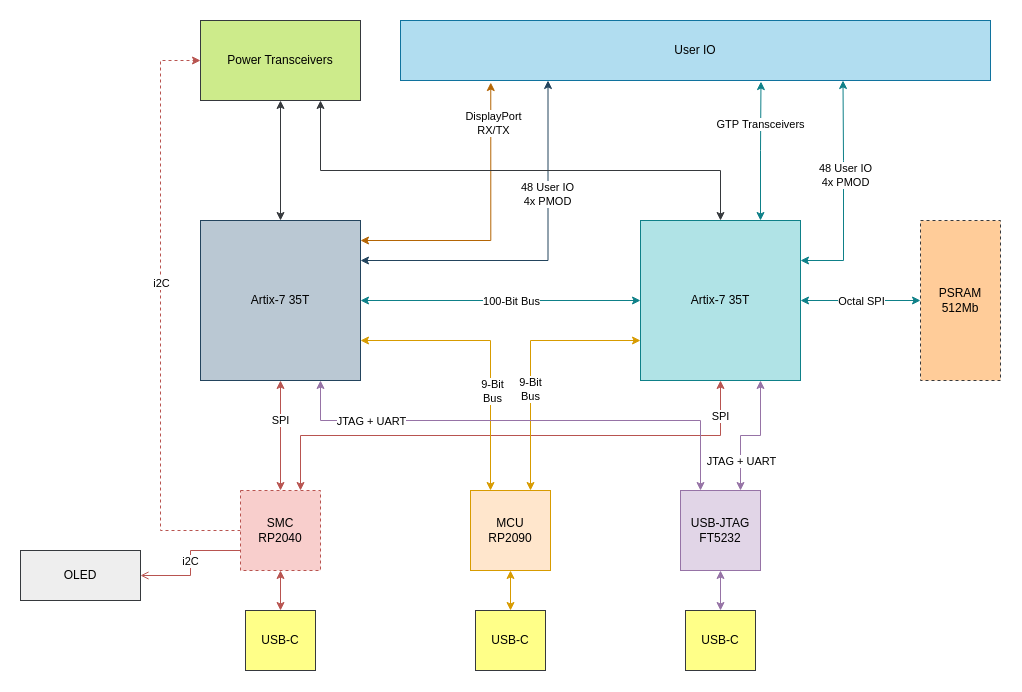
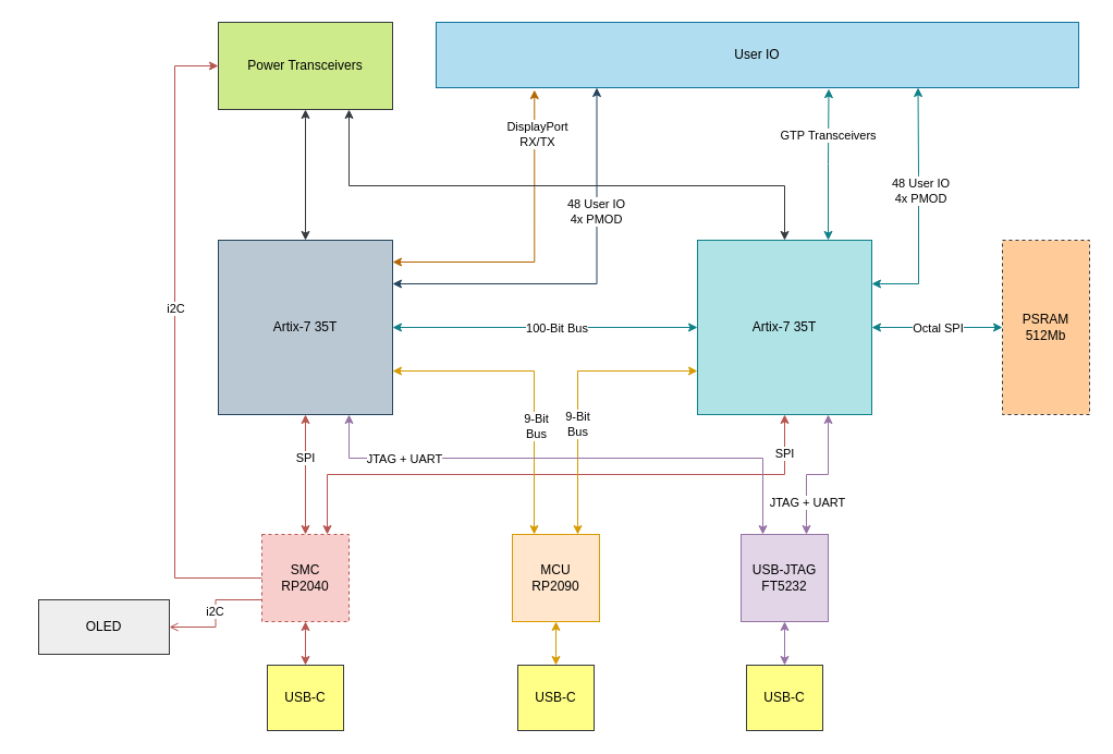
  <mxCell id="0" />
  <mxCell id="1" parent="0" />
  <mxCell id="2" style="edgeStyle=orthogonalEdgeStyle;rounded=0;orthogonalLoop=1;jettySize=auto;html=1;exitX=1;exitY=0.5;exitDx=0;exitDy=0;entryX=0;entryY=0.5;entryDx=0;entryDy=0;startArrow=classic;startFill=1;fillColor=#b0e3e6;strokeColor=#0e8088;" parent="1" source="8" target="15" edge="1"><mxGeometry relative="1" as="geometry" /></mxCell>
  <mxCell id="3" value="100-Bit Bus" style="edgeLabel;html=1;align=center;verticalAlign=middle;resizable=0;points=[];" parent="2" vertex="1" connectable="0"><mxGeometry x="0.13" y="2" relative="1" as="geometry"><mxPoint x="-8" y="2" as="offset" /></mxGeometry></mxCell>
  <mxCell id="4" style="edgeStyle=orthogonalEdgeStyle;rounded=0;orthogonalLoop=1;jettySize=auto;html=1;exitX=1;exitY=0.25;exitDx=0;exitDy=0;entryX=0.25;entryY=1;entryDx=0;entryDy=0;startArrow=classic;startFill=1;fillColor=#bac8d3;strokeColor=#23445d;" parent="1" source="8" target="46" edge="1"><mxGeometry relative="1" as="geometry" /></mxCell>
  <mxCell id="5" value="48 User IO&lt;br&gt;4x PMOD" style="edgeLabel;html=1;align=center;verticalAlign=middle;resizable=0;points=[];" parent="4" vertex="1" connectable="0"><mxGeometry x="0.383" y="1" relative="1" as="geometry"><mxPoint as="offset" /></mxGeometry></mxCell>
  <mxCell id="6" style="edgeStyle=orthogonalEdgeStyle;rounded=0;orthogonalLoop=1;jettySize=auto;html=1;entryX=0.153;entryY=1.034;entryDx=0;entryDy=0;entryPerimeter=0;startArrow=classic;startFill=1;strokeColor=#b46504;fillColor=#fad7ac;" parent="1" source="8" target="46" edge="1"><mxGeometry relative="1" as="geometry"><Array as="points"><mxPoint x="490" y="240" /></Array></mxGeometry></mxCell>
  <mxCell id="7" value="DisplayPort&lt;br&gt;RX/TX" style="edgeLabel;html=1;align=center;verticalAlign=middle;resizable=0;points=[];" parent="6" vertex="1" connectable="0"><mxGeometry x="0.718" y="-2" relative="1" as="geometry"><mxPoint as="offset" /></mxGeometry></mxCell>
  <mxCell id="8" value="Artix-7 35T" style="whiteSpace=wrap;html=1;aspect=fixed;fillColor=#bac8d3;strokeColor=#23445d;" parent="1" vertex="1"><mxGeometry x="200" y="220" width="160" height="160" as="geometry" /></mxCell>
  <mxCell id="9" style="edgeStyle=orthogonalEdgeStyle;rounded=0;orthogonalLoop=1;jettySize=auto;html=1;exitX=1;exitY=0.25;exitDx=0;exitDy=0;entryX=0.75;entryY=1;entryDx=0;entryDy=0;startArrow=classic;startFill=1;fillColor=#b0e3e6;strokeColor=#0e8088;" parent="1" source="15" target="46" edge="1"><mxGeometry relative="1" as="geometry"><Array as="points"><mxPoint x="843" y="260" /><mxPoint x="843" y="160" /></Array></mxGeometry></mxCell>
  <mxCell id="10" value="48 User IO&lt;br&gt;4x PMOD" style="edgeLabel;html=1;align=center;verticalAlign=middle;resizable=0;points=[];" parent="9" vertex="1" connectable="0"><mxGeometry x="0.159" y="-1" relative="1" as="geometry"><mxPoint as="offset" /></mxGeometry></mxCell>
  <mxCell id="11" style="edgeStyle=orthogonalEdgeStyle;rounded=0;orthogonalLoop=1;jettySize=auto;html=1;exitX=1;exitY=0.5;exitDx=0;exitDy=0;startArrow=classic;startFill=1;fillColor=#b0e3e6;strokeColor=#0e8088;" parent="1" source="15" target="19" edge="1"><mxGeometry relative="1" as="geometry" /></mxCell>
  <mxCell id="12" value="Octal SPI" style="edgeLabel;html=1;align=center;verticalAlign=middle;resizable=0;points=[];" parent="11" vertex="1" connectable="0"><mxGeometry x="-0.219" relative="1" as="geometry"><mxPoint x="13" as="offset" /></mxGeometry></mxCell>
  <mxCell id="13" style="edgeStyle=orthogonalEdgeStyle;rounded=0;orthogonalLoop=1;jettySize=auto;html=1;exitX=0.75;exitY=0;exitDx=0;exitDy=0;entryX=0.611;entryY=1.018;entryDx=0;entryDy=0;entryPerimeter=0;startArrow=classic;startFill=1;strokeColor=#0e8088;fillColor=#b0e3e6;" parent="1" source="15" target="46" edge="1"><mxGeometry relative="1" as="geometry" /></mxCell>
  <mxCell id="14" value="GTP&amp;nbsp;Transceivers" style="edgeLabel;html=1;align=center;verticalAlign=middle;resizable=0;points=[];" parent="13" vertex="1" connectable="0"><mxGeometry x="0.39" y="1" relative="1" as="geometry"><mxPoint as="offset" /></mxGeometry></mxCell>
  <mxCell id="15" value="Artix-7 35T" style="whiteSpace=wrap;html=1;aspect=fixed;fillColor=#b0e3e6;strokeColor=#0e8088;" parent="1" vertex="1"><mxGeometry x="640" y="220" width="160" height="160" as="geometry" /></mxCell>
  <mxCell id="16" style="edgeStyle=orthogonalEdgeStyle;rounded=0;orthogonalLoop=1;jettySize=auto;html=1;exitX=0.5;exitY=1;exitDx=0;exitDy=0;entryX=0.5;entryY=0;entryDx=0;entryDy=0;startArrow=classic;startFill=1;fillColor=#cdeb8b;strokeColor=#36393d;" parent="1" source="18" target="8" edge="1"><mxGeometry relative="1" as="geometry" /></mxCell>
  <mxCell id="17" style="edgeStyle=orthogonalEdgeStyle;rounded=0;orthogonalLoop=1;jettySize=auto;html=1;exitX=0.75;exitY=1;exitDx=0;exitDy=0;entryX=0.5;entryY=0;entryDx=0;entryDy=0;startArrow=classic;startFill=1;fillColor=#cdeb8b;strokeColor=#36393d;" parent="1" source="18" target="15" edge="1"><mxGeometry relative="1" as="geometry"><Array as="points"><mxPoint x="320" y="170" /><mxPoint x="720" y="170" /></Array></mxGeometry></mxCell>
  <mxCell id="18" value="Power Transceivers" style="rounded=0;whiteSpace=wrap;html=1;fillColor=#cdeb8b;strokeColor=#36393d;" parent="1" vertex="1"><mxGeometry x="200" y="20" width="160" height="80" as="geometry" /></mxCell>
  <mxCell id="19" value="PSRAM&lt;br&gt;512Mb" style="rounded=0;whiteSpace=wrap;html=1;fillColor=#ffcc99;strokeColor=#36393d;dashed=1;" parent="1" vertex="1"><mxGeometry x="920" y="220" width="80" height="160" as="geometry" /></mxCell>
- <mxCell id="20" style="edgeStyle=orthogonalEdgeStyle;rounded=0;orthogonalLoop=1;jettySize=auto;html=1;exitX=0;exitY=0.5;exitDx=0;exitDy=0;entryX=0;entryY=0.5;entryDx=0;entryDy=0;fillColor=#f8cecc;strokeColor=#b85450;dashed=1;" parent="1" source="29" target="18" edge="1"><mxGeometry relative="1" as="geometry"><Array as="points"><mxPoint x="160" y="530" /><mxPoint x="160" y="60" /></Array></mxGeometry></mxCell>
+ <mxCell id="20" style="edgeStyle=orthogonalEdgeStyle;rounded=0;orthogonalLoop=1;jettySize=auto;html=1;exitX=0;exitY=0.5;exitDx=0;exitDy=0;entryX=0;entryY=0.5;entryDx=0;entryDy=0;fillColor=#f8cecc;strokeColor=#b85450;" parent="1" source="29" target="18" edge="1"><mxGeometry relative="1" as="geometry"><Array as="points"><mxPoint x="160" y="530" /><mxPoint x="160" y="60" /></Array></mxGeometry></mxCell>
  <mxCell id="21" value="i2C" style="edgeLabel;html=1;align=center;verticalAlign=middle;resizable=0;points=[];" parent="20" vertex="1" connectable="0"><mxGeometry x="0.113" relative="1" as="geometry"><mxPoint as="offset" /></mxGeometry></mxCell>
  <mxCell id="22" style="edgeStyle=orthogonalEdgeStyle;rounded=0;orthogonalLoop=1;jettySize=auto;html=1;exitX=0;exitY=0.75;exitDx=0;exitDy=0;entryX=1;entryY=0.5;entryDx=0;entryDy=0;fillColor=#f8cecc;strokeColor=#b85450;endArrow=open;" parent="1" source="29" target="42" edge="1"><mxGeometry relative="1" as="geometry" /></mxCell>
  <mxCell id="23" value="i2C" style="edgeLabel;html=1;align=center;verticalAlign=middle;resizable=0;points=[];" parent="22" vertex="1" connectable="0"><mxGeometry x="-0.141" y="-1" relative="1" as="geometry"><mxPoint y="6" as="offset" /></mxGeometry></mxCell>
  <mxCell id="24" style="edgeStyle=orthogonalEdgeStyle;rounded=0;orthogonalLoop=1;jettySize=auto;html=1;exitX=0.5;exitY=1;exitDx=0;exitDy=0;entryX=0.5;entryY=0;entryDx=0;entryDy=0;startArrow=classic;startFill=1;fillColor=#f8cecc;strokeColor=#b85450;" parent="1" source="29" target="43" edge="1"><mxGeometry relative="1" as="geometry" /></mxCell>
  <mxCell id="25" style="edgeStyle=orthogonalEdgeStyle;rounded=0;orthogonalLoop=1;jettySize=auto;html=1;exitX=0.5;exitY=0;exitDx=0;exitDy=0;entryX=0.5;entryY=1;entryDx=0;entryDy=0;startArrow=classic;startFill=1;fillColor=#f8cecc;strokeColor=#b85450;" parent="1" source="29" target="8" edge="1"><mxGeometry relative="1" as="geometry" /></mxCell>
  <mxCell id="26" value="SPI" style="edgeLabel;html=1;align=center;verticalAlign=middle;resizable=0;points=[];" parent="25" vertex="1" connectable="0"><mxGeometry x="0.299" y="1" relative="1" as="geometry"><mxPoint as="offset" /></mxGeometry></mxCell>
  <mxCell id="27" style="edgeStyle=orthogonalEdgeStyle;rounded=0;orthogonalLoop=1;jettySize=auto;html=1;exitX=0.75;exitY=0;exitDx=0;exitDy=0;entryX=0.5;entryY=1;entryDx=0;entryDy=0;startArrow=classic;startFill=1;fillColor=#f8cecc;strokeColor=#b85450;" parent="1" source="29" target="15" edge="1"><mxGeometry relative="1" as="geometry" /></mxCell>
  <mxCell id="28" value="SPI" style="edgeLabel;html=1;align=center;verticalAlign=middle;resizable=0;points=[];" parent="27" vertex="1" connectable="0"><mxGeometry x="0.869" y="1" relative="1" as="geometry"><mxPoint as="offset" /></mxGeometry></mxCell>
  <mxCell id="29" value="SMC&lt;br&gt;RP2040" style="whiteSpace=wrap;html=1;aspect=fixed;fillColor=#f8cecc;strokeColor=#b85450;dashed=1;" parent="1" vertex="1"><mxGeometry x="240" y="490" width="80" height="80" as="geometry" /></mxCell>
  <mxCell id="30" style="edgeStyle=orthogonalEdgeStyle;rounded=0;orthogonalLoop=1;jettySize=auto;html=1;exitX=0.5;exitY=1;exitDx=0;exitDy=0;entryX=0.5;entryY=0;entryDx=0;entryDy=0;startArrow=classic;startFill=1;fillColor=#ffe6cc;strokeColor=#d79b00;" parent="1" source="35" target="44" edge="1"><mxGeometry relative="1" as="geometry" /></mxCell>
  <mxCell id="31" style="edgeStyle=orthogonalEdgeStyle;rounded=0;orthogonalLoop=1;jettySize=auto;html=1;exitX=0.25;exitY=0;exitDx=0;exitDy=0;entryX=1;entryY=0.75;entryDx=0;entryDy=0;startArrow=classic;startFill=1;fillColor=#ffe6cc;strokeColor=#d79b00;" parent="1" source="35" target="8" edge="1"><mxGeometry relative="1" as="geometry" /></mxCell>
  <mxCell id="32" value="9-Bit&lt;br&gt;Bus" style="edgeLabel;html=1;align=center;verticalAlign=middle;resizable=0;points=[];" parent="31" vertex="1" connectable="0"><mxGeometry x="-0.283" y="-1" relative="1" as="geometry"><mxPoint as="offset" /></mxGeometry></mxCell>
  <mxCell id="33" style="edgeStyle=orthogonalEdgeStyle;rounded=0;orthogonalLoop=1;jettySize=auto;html=1;exitX=0.75;exitY=0;exitDx=0;exitDy=0;entryX=0;entryY=0.75;entryDx=0;entryDy=0;startArrow=classic;startFill=1;fillColor=#ffe6cc;strokeColor=#d79b00;" parent="1" source="35" target="15" edge="1"><mxGeometry relative="1" as="geometry" /></mxCell>
  <mxCell id="34" value="9-Bit&lt;br&gt;Bus" style="edgeLabel;html=1;align=center;verticalAlign=middle;resizable=0;points=[];" parent="33" vertex="1" connectable="0"><mxGeometry x="-0.212" y="1" relative="1" as="geometry"><mxPoint as="offset" /></mxGeometry></mxCell>
  <mxCell id="35" value="MCU&lt;br&gt;RP2090" style="whiteSpace=wrap;html=1;aspect=fixed;fillColor=#ffe6cc;strokeColor=#d79b00;" parent="1" vertex="1"><mxGeometry x="470" y="490" width="80" height="80" as="geometry" /></mxCell>
  <mxCell id="36" style="edgeStyle=orthogonalEdgeStyle;rounded=0;orthogonalLoop=1;jettySize=auto;html=1;exitX=0.5;exitY=1;exitDx=0;exitDy=0;entryX=0.5;entryY=0;entryDx=0;entryDy=0;startArrow=classic;startFill=1;fillColor=#e1d5e7;strokeColor=#9673a6;" parent="1" source="41" target="45" edge="1"><mxGeometry relative="1" as="geometry" /></mxCell>
  <mxCell id="37" style="edgeStyle=orthogonalEdgeStyle;rounded=0;orthogonalLoop=1;jettySize=auto;html=1;exitX=0.75;exitY=0;exitDx=0;exitDy=0;entryX=0.75;entryY=1;entryDx=0;entryDy=0;startArrow=classic;startFill=1;fillColor=#e1d5e7;strokeColor=#9673a6;" parent="1" source="41" target="15" edge="1"><mxGeometry relative="1" as="geometry" /></mxCell>
  <mxCell id="38" value="JTAG + UART" style="edgeLabel;html=1;align=center;verticalAlign=middle;resizable=0;points=[];" parent="37" vertex="1" connectable="0"><mxGeometry x="0.414" y="-3" relative="1" as="geometry"><mxPoint x="-23" y="42" as="offset" /></mxGeometry></mxCell>
  <mxCell id="39" style="edgeStyle=orthogonalEdgeStyle;rounded=0;orthogonalLoop=1;jettySize=auto;html=1;exitX=0.25;exitY=0;exitDx=0;exitDy=0;entryX=0.75;entryY=1;entryDx=0;entryDy=0;startArrow=classic;startFill=1;fillColor=#e1d5e7;strokeColor=#9673a6;" parent="1" source="41" target="8" edge="1"><mxGeometry relative="1" as="geometry"><Array as="points"><mxPoint x="700" y="420" /><mxPoint x="320" y="420" /></Array></mxGeometry></mxCell>
  <mxCell id="40" value="JTAG + UART" style="edgeLabel;html=1;align=center;verticalAlign=middle;resizable=0;points=[];" parent="39" vertex="1" connectable="0"><mxGeometry x="0.869" y="-1" relative="1" as="geometry"><mxPoint x="49" y="8" as="offset" /></mxGeometry></mxCell>
  <mxCell id="41" value="USB-JTAG&lt;br&gt;FT5232" style="whiteSpace=wrap;html=1;aspect=fixed;fillColor=#e1d5e7;strokeColor=#9673a6;" parent="1" vertex="1"><mxGeometry x="680" y="490" width="80" height="80" as="geometry" /></mxCell>
- <mxCell id="42" value="OLED" style="rounded=0;whiteSpace=wrap;html=1;fillColor=#eeeeee;strokeColor=#36393d;" parent="1" vertex="1"><mxGeometry x="20" y="550" width="120" height="50" as="geometry" /></mxCell>
+ <mxCell id="42" value="OLED" style="rounded=0;whiteSpace=wrap;html=1;fillColor=#eeeeee;strokeColor=#36393d;" parent="1" vertex="1"><mxGeometry x="35" y="550" width="120" height="50" as="geometry" /></mxCell>
  <mxCell id="43" value="USB-C" style="rounded=0;whiteSpace=wrap;html=1;fillColor=#ffff88;strokeColor=#36393d;" parent="1" vertex="1"><mxGeometry x="245" y="610" width="70" height="60" as="geometry" /></mxCell>
  <mxCell id="44" value="USB-C" style="rounded=0;whiteSpace=wrap;html=1;fillColor=#ffff88;strokeColor=#36393d;" parent="1" vertex="1"><mxGeometry x="475" y="610" width="70" height="60" as="geometry" /></mxCell>
  <mxCell id="45" value="USB-C" style="rounded=0;whiteSpace=wrap;html=1;fillColor=#ffff88;strokeColor=#36393d;" parent="1" vertex="1"><mxGeometry x="685" y="610" width="70" height="60" as="geometry" /></mxCell>
  <mxCell id="46" value="User IO" style="rounded=0;whiteSpace=wrap;html=1;fillColor=#b1ddf0;strokeColor=#10739e;" parent="1" vertex="1"><mxGeometry x="400" y="20" width="590" height="60" as="geometry" /></mxCell>
